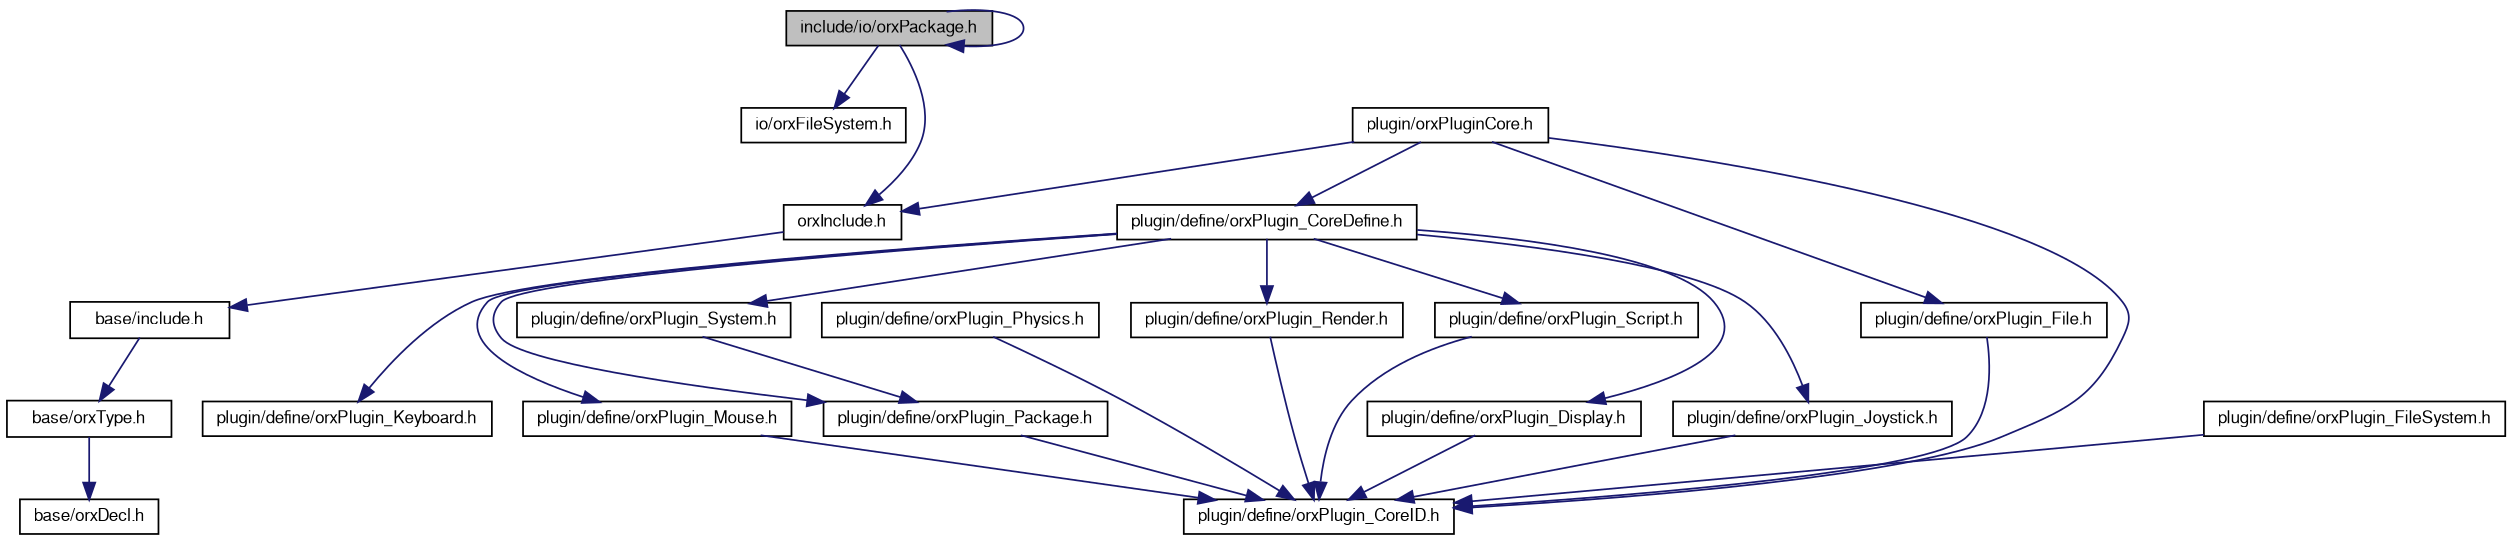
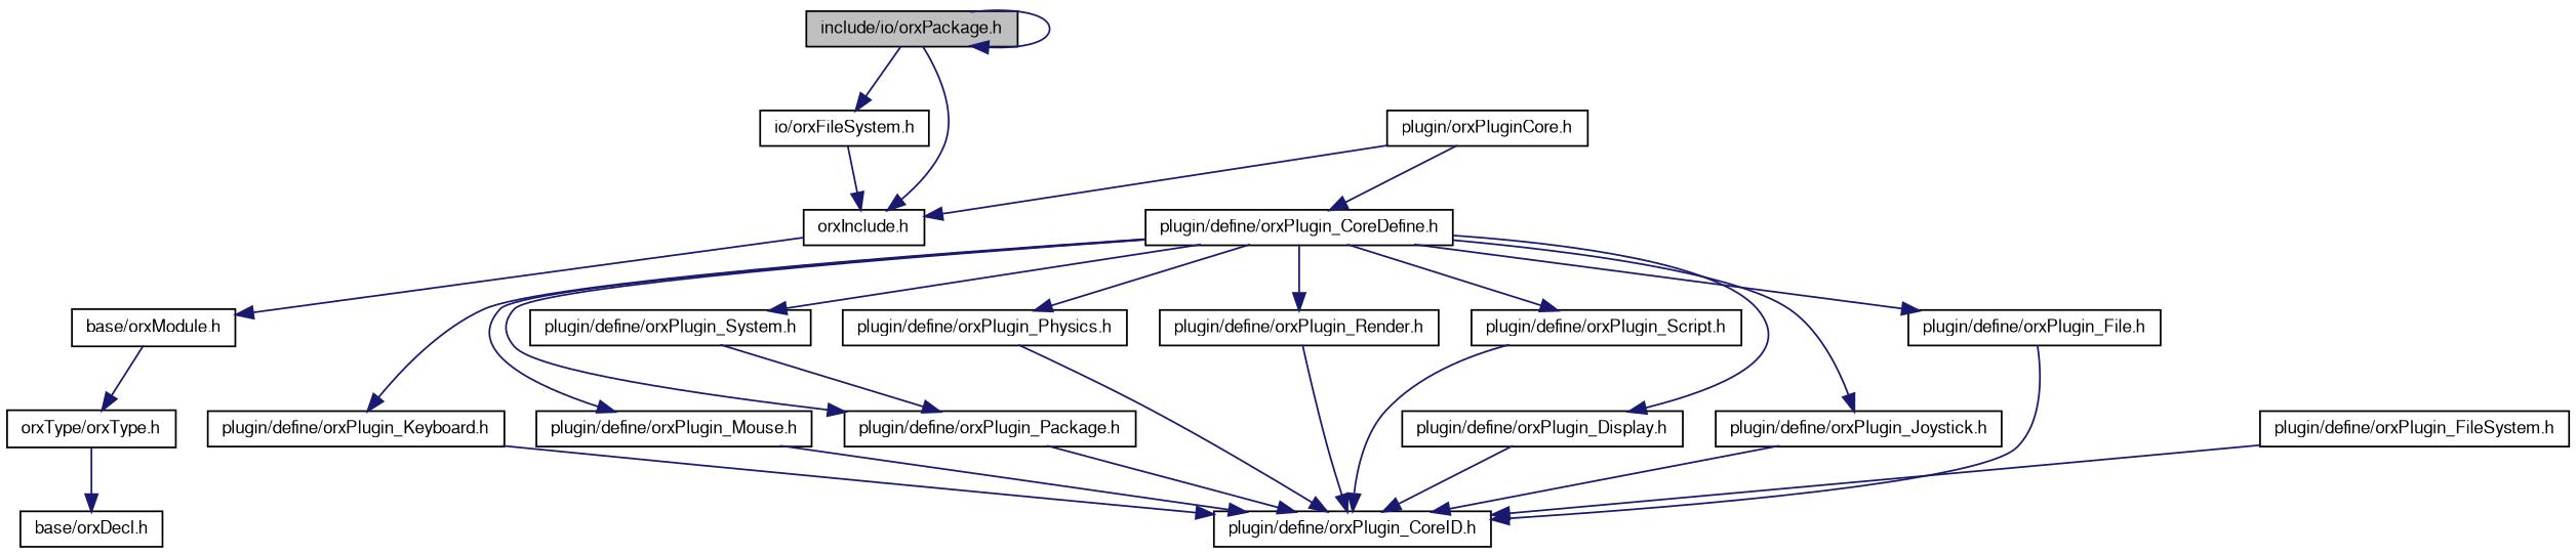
  digraph {
    node [color=black fontname=FreeSans fontsize=10 shape=record]
    edge [color=midnightblue fontname=FreeSans fontsize=10 labelfontname=FreeSans labelfontsize=10 style=solid]
    n1 [fillcolor=grey75 fontcolor=black height=0.2 label="include/io/orxPackage.h" style=filled width=0.4]
    n2 [height=0.2 label="orxInclude.h" width=0.4]
    n3 [height=0.2 label="io/orxFileSystem.h" width=0.4]
-   n4 [height=0.2 label="base/include.h" width=0.4]
-   n5 [height=0.2 label="base/orxType.h" width=0.4]
+   n4 [height=0.2 label="base/orxModule.h" width=0.4]
+   n5 [height=0.2 label="orxType/orxType.h" width=0.4]
    n6 [height=0.2 label="base/orxDecl.h" width=0.4]
    n7 [height=0.2 label="plugin/orxPluginCore.h" width=0.4]
    n8 [height=0.2 label="plugin/define/orxPlugin_CoreDefine.h" width=0.4]
    n9 [height=0.2 label="plugin/define/orxPlugin_Display.h" width=0.4]
    n10 [height=0.2 label="plugin/define/orxPlugin_File.h" width=0.4]
    n11 [height=0.2 label="plugin/define/orxPlugin_Joystick.h" width=0.4]
    n12 [height=0.2 label="plugin/define/orxPlugin_Keyboard.h" width=0.4]
    n13 [height=0.2 label="plugin/define/orxPlugin_Mouse.h" width=0.4]
    n14 [height=0.2 label="plugin/define/orxPlugin_Package.h" width=0.4]
    n15 [height=0.2 label="plugin/define/orxPlugin_Physics.h" width=0.4]
    n16 [height=0.2 label="plugin/define/orxPlugin_Render.h" width=0.4]
    n17 [height=0.2 label="plugin/define/orxPlugin_Script.h" width=0.4]
    n18 [height=0.2 label="plugin/define/orxPlugin_System.h" width=0.4]
    n19 [height=0.2 label="plugin/define/orxPlugin_CoreID.h" width=0.4]
    n20 [height=0.2 label="plugin/define/orxPlugin_FileSystem.h" width=0.4]
    n1 -> n1
    n1 -> n2
    n1 -> n3
    n2 -> n4
+   n3 -> n2
    n4 -> n5
    n5 -> n6
    n7 -> n2
    n7 -> n8
    n8 -> n9
-   n7 -> n10
+   n8 -> n10
    n8 -> n11
    n8 -> n12
    n8 -> n13
    n8 -> n14
+   n8 -> n15
    n8 -> n16
    n8 -> n17
    n8 -> n18
    n9 -> n19
    n10 -> n19
    n11 -> n19
-   n7 -> n19
+   n12 -> n19
    n13 -> n19
    n14 -> n19
    n15 -> n19
    n16 -> n19
    n17 -> n19
    n18 -> n14
    n20 -> n19
  }
